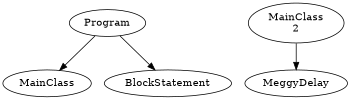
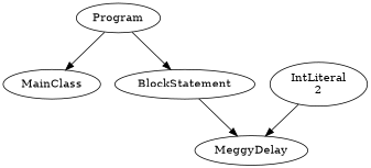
  digraph {
    n1 [label=Program]
    n2 [label=MainClass]
    n3 [label=BlockStatement]
    n4 [label=MeggyDelay]
-   n5 [label="MainClass\n2"]
+   n5 [label="IntLiteral\n2"]
    n1 -> n2
    n1 -> n3
+   n3 -> n4
    n5 -> n4
  }
